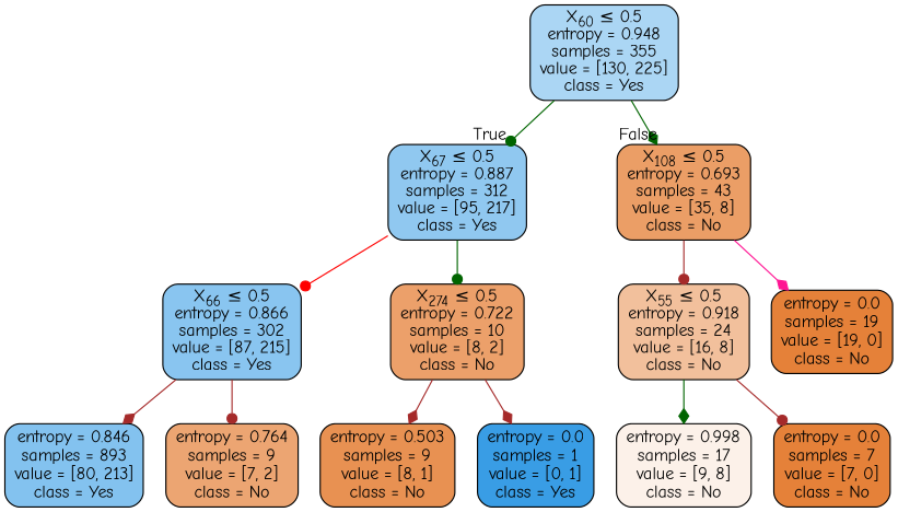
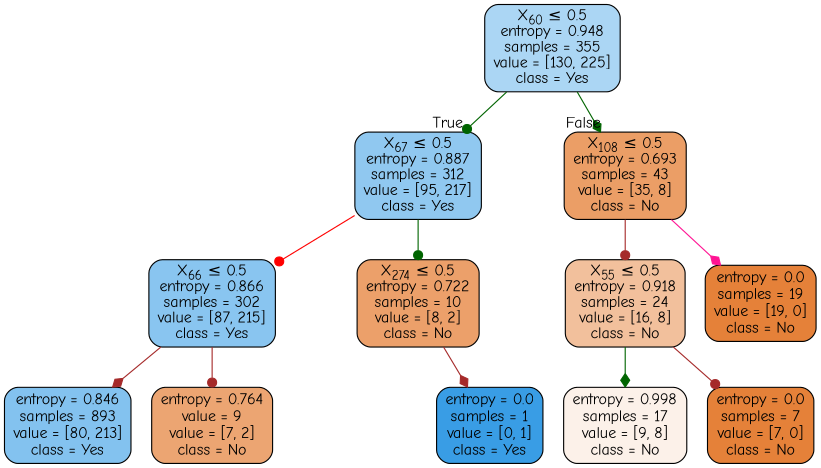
  digraph {
    fontname="Comic Neue"
    node [color=black fillcolor="#e58139" fontname="Comic Neue" shape=box style="filled, rounded"]
    edge [arrowhead=dot color=brown fontname="Comic Neue"]
    n1 [fillcolor="#abd6f4" label=<X<SUB>60</SUB> &le; 0.5<br/>entropy = 0.948<br/>samples = 355<br/>value = [130, 225]<br/>class = Yes>]
    n2 [fillcolor="#90c8f0" label=<X<SUB>67</SUB> &le; 0.5<br/>entropy = 0.887<br/>samples = 312<br/>value = [95, 217]<br/>class = Yes>]
    n3 [fillcolor="#eb9e66" label=<X<SUB>108</SUB> &le; 0.5<br/>entropy = 0.693<br/>samples = 43<br/>value = [35, 8]<br/>class = No>]
    n4 [fillcolor="#89c5f0" label=<X<SUB>66</SUB> &le; 0.5<br/>entropy = 0.866<br/>samples = 302<br/>value = [87, 215]<br/>class = Yes>]
    n5 [fillcolor="#eca06a" label=<X<SUB>274</SUB> &le; 0.5<br/>entropy = 0.722<br/>samples = 10<br/>value = [8, 2]<br/>class = No>]
    n6 [fillcolor="#f2c09c" label=<X<SUB>55</SUB> &le; 0.5<br/>entropy = 0.918<br/>samples = 24<br/>value = [16, 8]<br/>class = No>]
    n7 [label=<entropy = 0.0<br/>samples = 19<br/>value = [19, 0]<br/>class = No>]
    n8 [fillcolor="#83c2ef" label=<entropy = 0.846<br/>samples = 893<br/>value = [80, 213]<br/>class = Yes>]
-   n9 [fillcolor="#eca572" label=<entropy = 0.764<br/>samples = 9<br/>value = [7, 2]<br/>class = No>]
-   n10 [fillcolor="#e89152" label=<entropy = 0.503<br/>samples = 9<br/>value = [8, 1]<br/>class = No>]
+   n9 [fillcolor="#eca572" label=<entropy = 0.764<br/>value = 9<br/>value = [7, 2]<br/>class = No>]
    n11 [fillcolor="#399de5" label=<entropy = 0.0<br/>samples = 1<br/>value = [0, 1]<br/>class = Yes>]
    n12 [fillcolor="#fcf1e9" label=<entropy = 0.998<br/>samples = 17<br/>value = [9, 8]<br/>class = No>]
    n13 [label=<entropy = 0.0<br/>samples = 7<br/>value = [7, 0]<br/>class = No>]
    n1 -> n2 [color=darkgreen headlabel=True labelangle=45 labeldistance=2.5]
    n1 -> n3 [arrowhead=diamond color=darkgreen headlabel=False labelangle=-45 labeldistance=2.5]
    n2 -> n4 [color=red]
    n2 -> n5 [color=darkgreen]
    n3 -> n6
    n3 -> n7 [arrowhead=diamond color=deeppink]
    n4 -> n8 [arrowhead=diamond]
    n4 -> n9
-   n5 -> n10 [arrowhead=diamond]
    n5 -> n11 [arrowhead=diamond]
    n6 -> n12 [arrowhead=diamond color=darkgreen]
    n6 -> n13
  }
